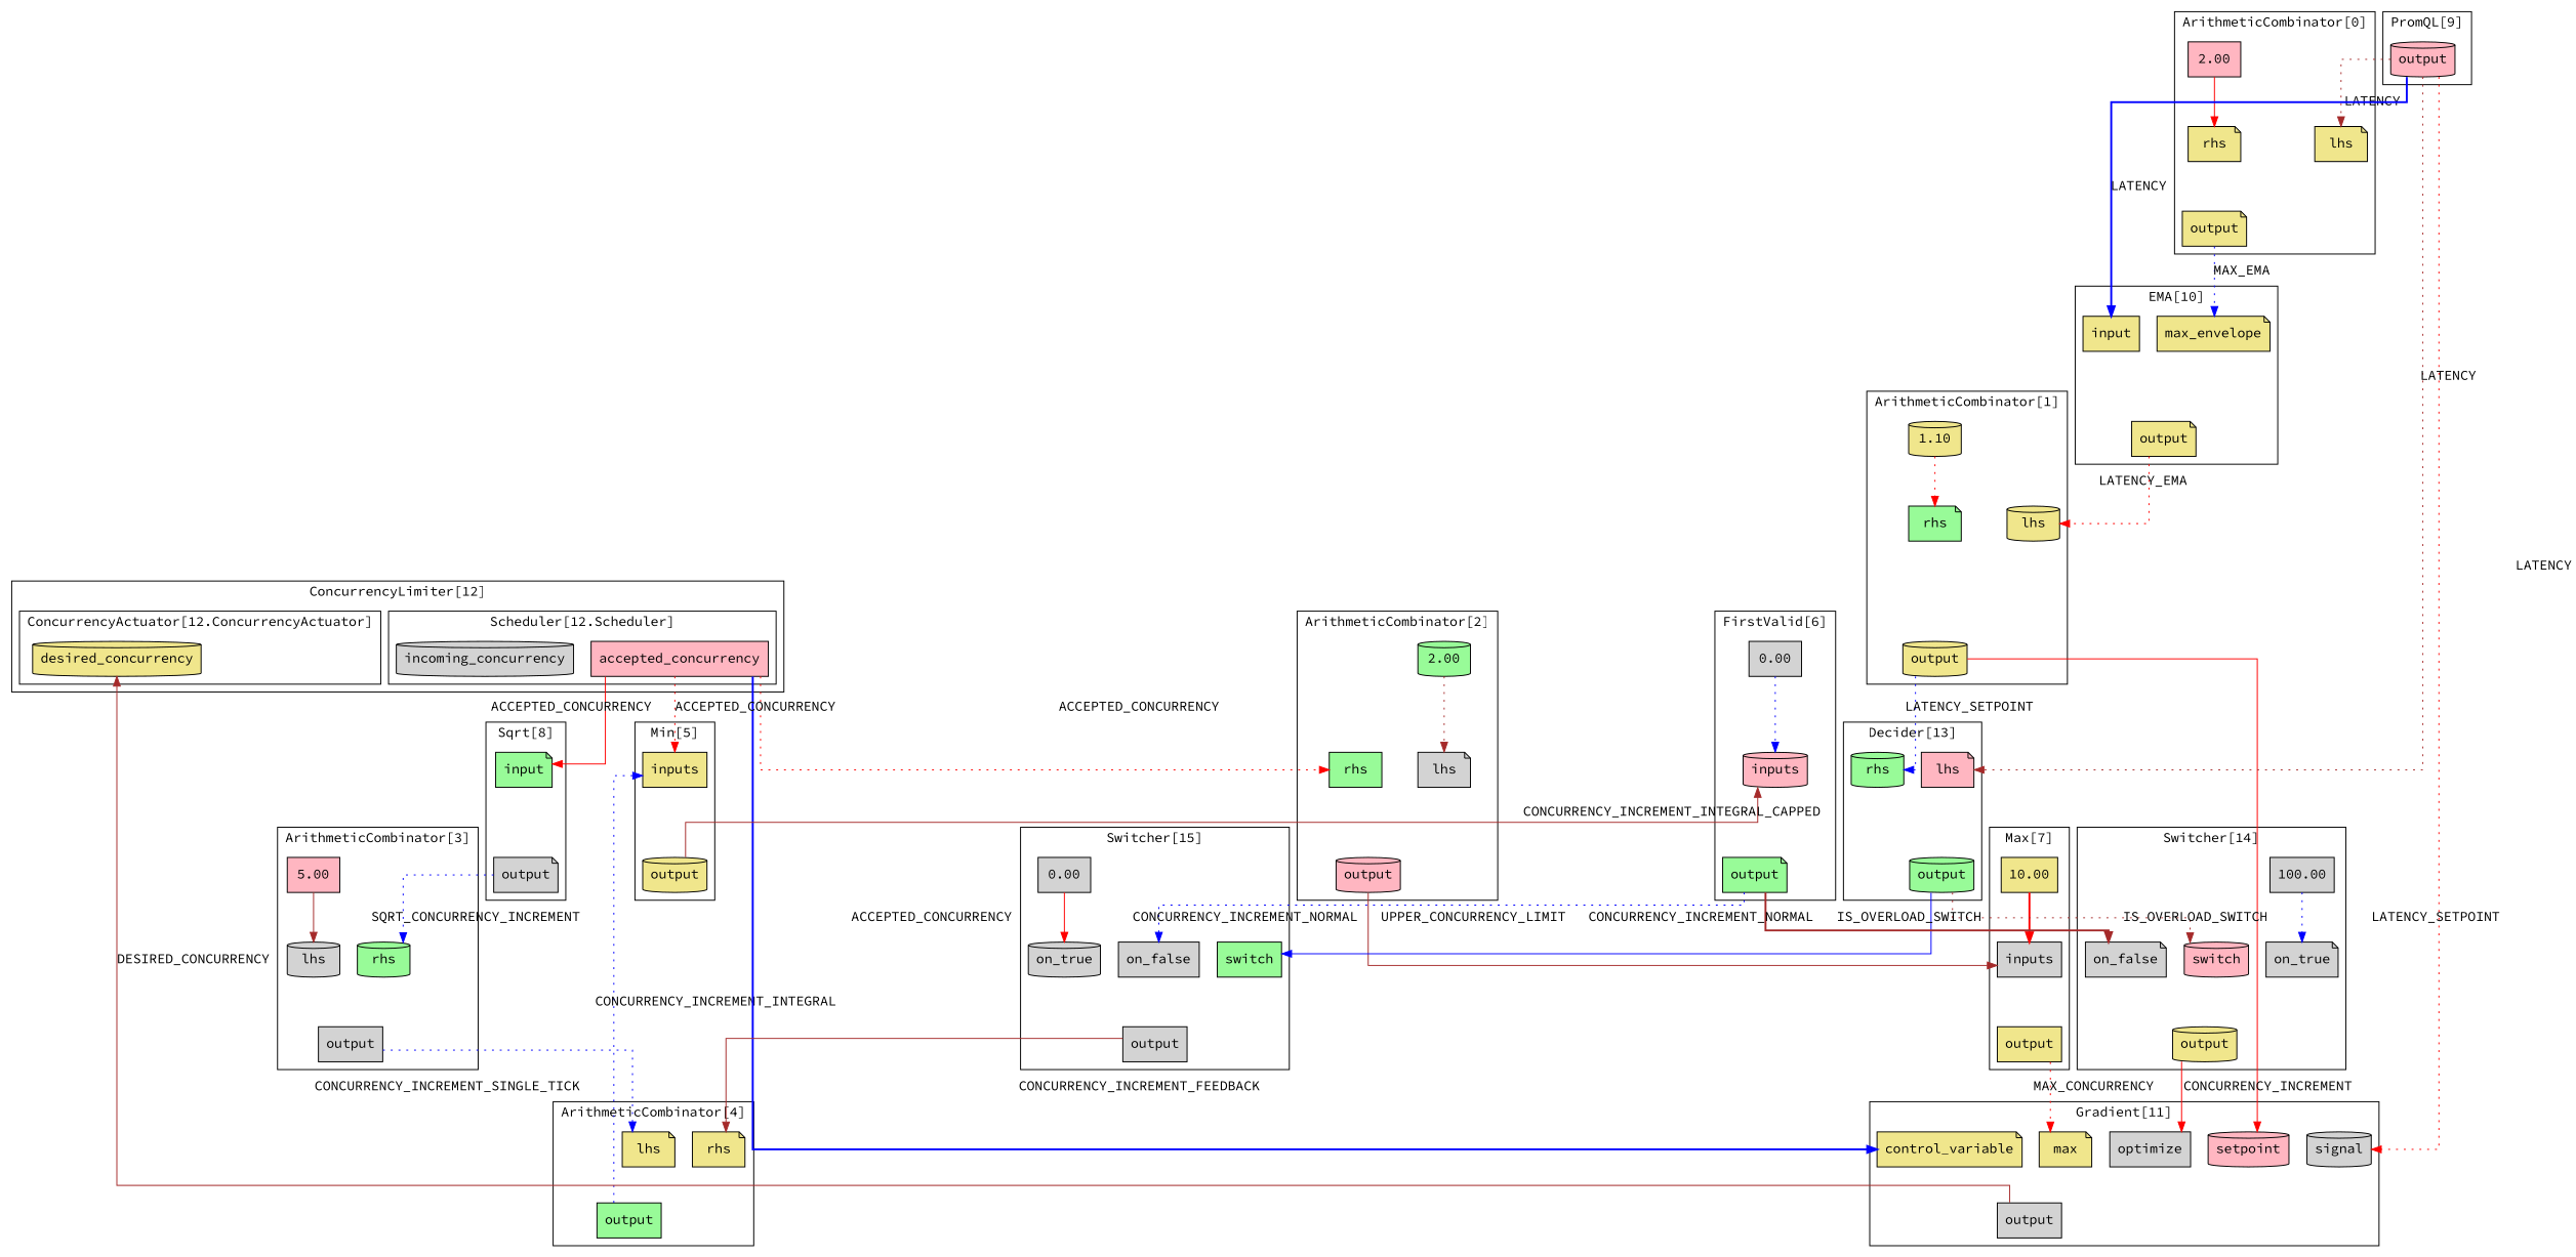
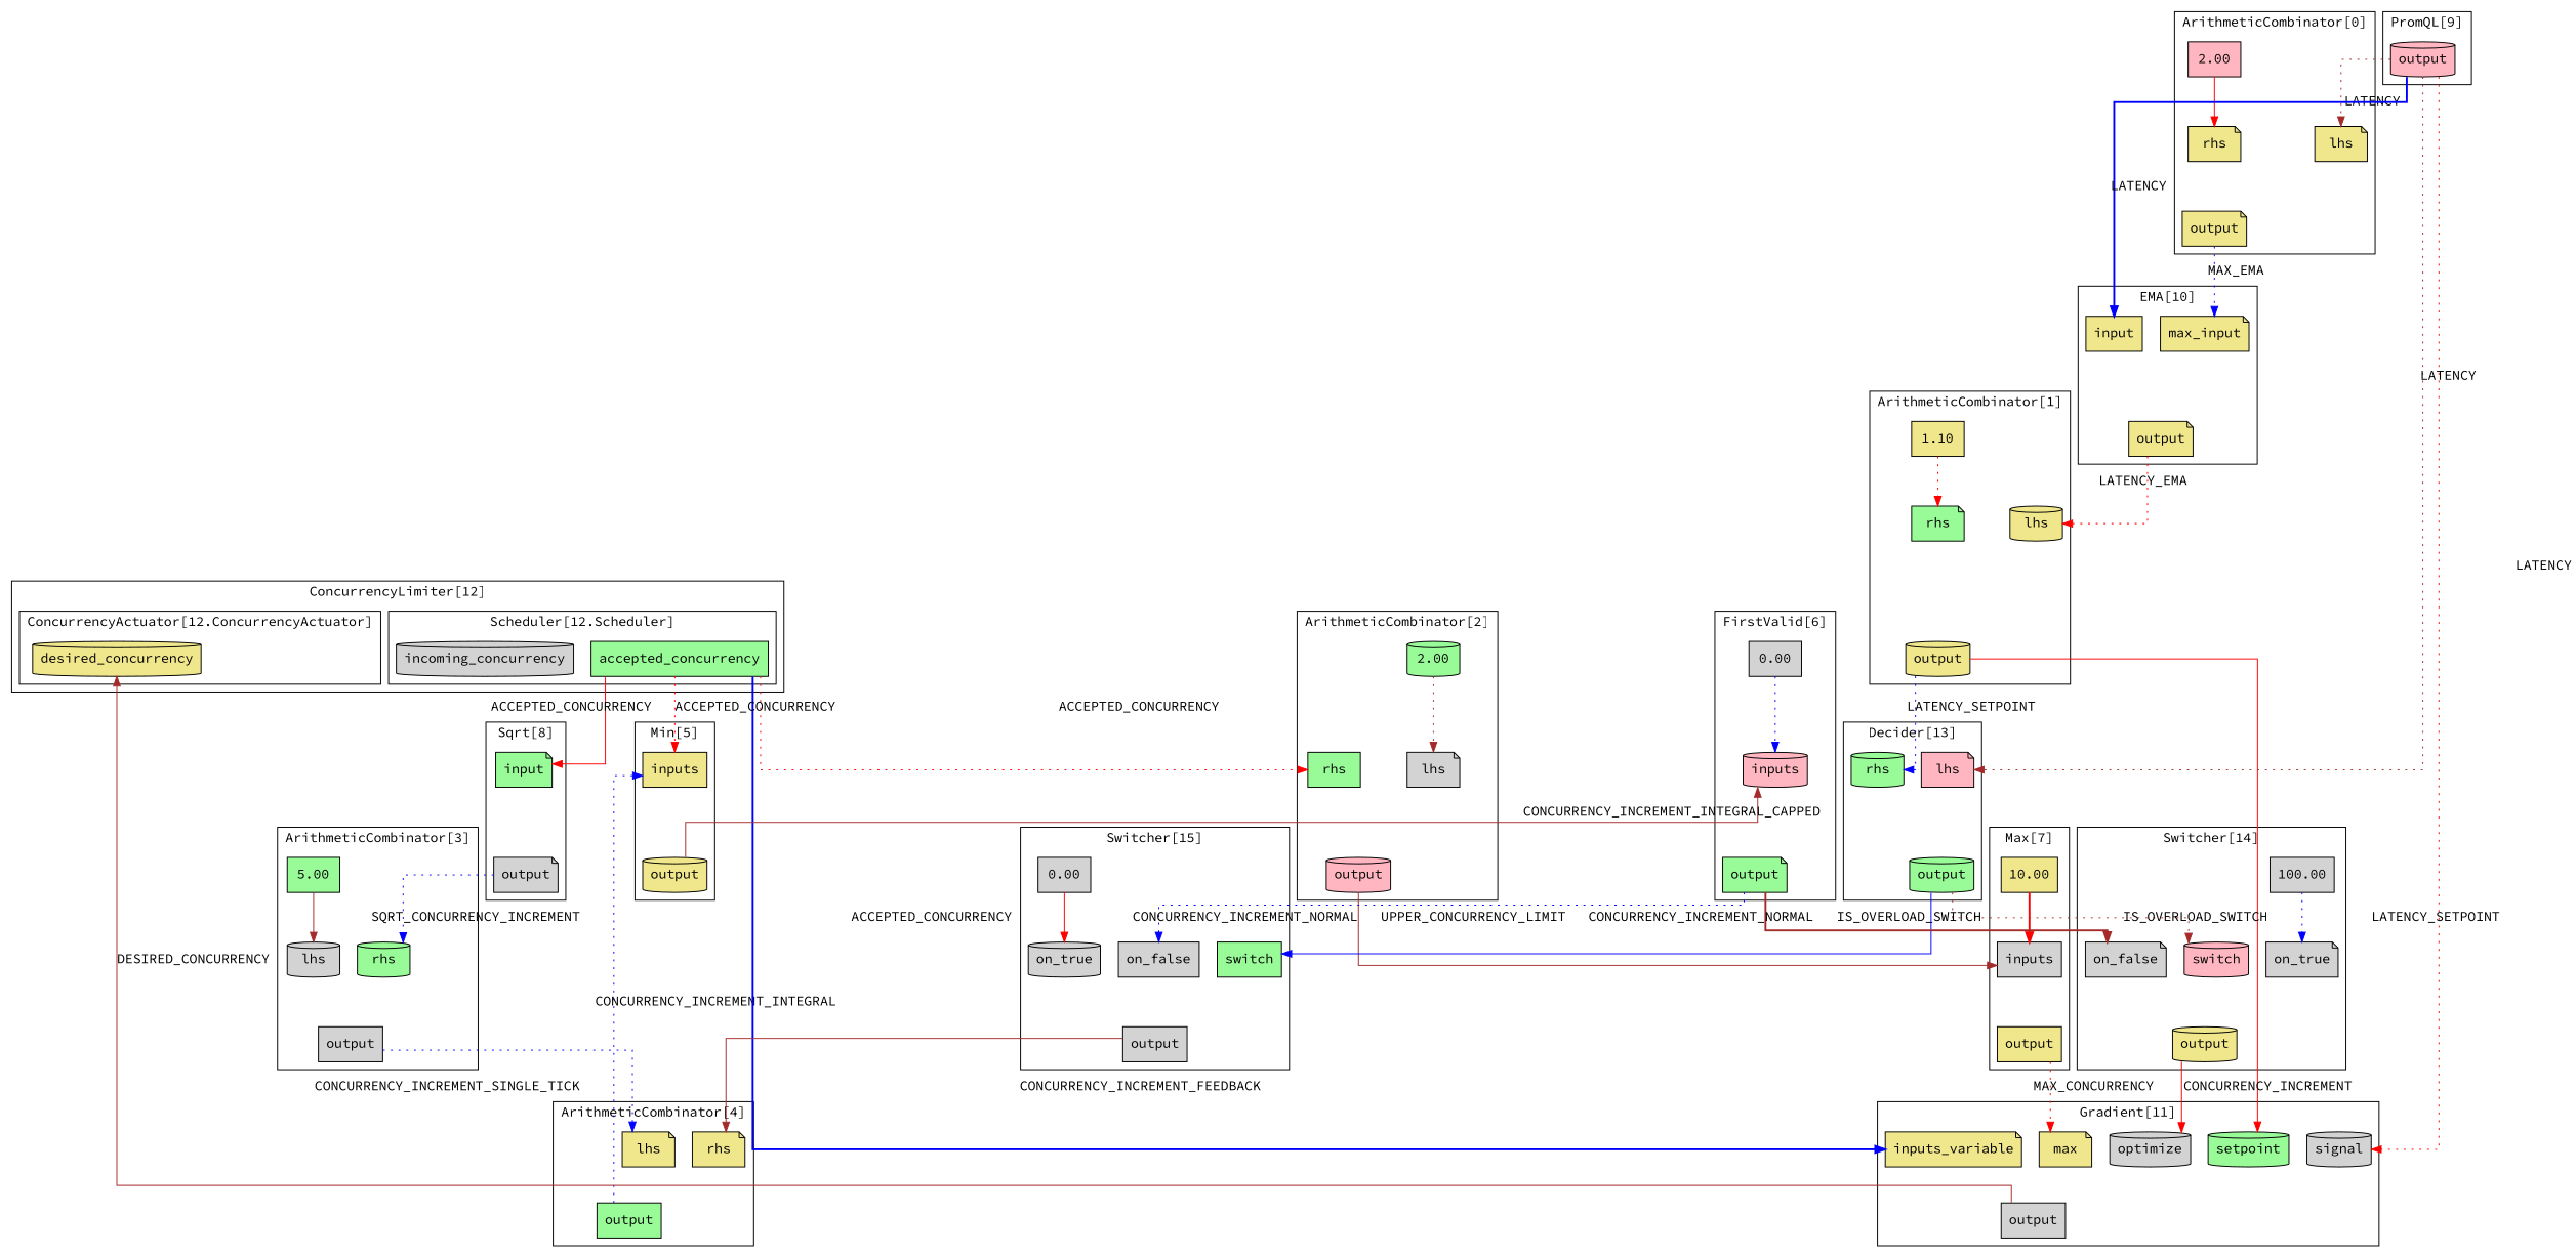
  digraph {
    fontname="Source Code Pro"
    rankdir=TB
    splines=ortho
    node [fillcolor=khaki fontname="Source Code Pro" shape=box style=filled]
    edge [fontname="Source Code Pro" style=dotted]
    n1 [label=lhs shape=note]
    n2 [label=rhs shape=note]
    n3 [label=output shape=note]
    n4 [fillcolor=lightpink label=2.00]
    n5 [label=lhs shape=cylinder]
    n6 [fillcolor=palegreen label=rhs shape=note]
    n7 [label=output shape=cylinder]
-   n8 [label=1.10 shape=cylinder]
+   n8 [label=1.10]
    n9 [fillcolor=lightpink label=output shape=cylinder]
    n10 [fillcolor=lightgrey label=lhs shape=note]
    n11 [fillcolor=palegreen label=rhs]
    n12 [fillcolor=palegreen label=2.00 shape=cylinder]
    n13 [fillcolor=lightgrey label=output]
    n14 [fillcolor=lightgrey label=lhs shape=cylinder]
    n15 [fillcolor=palegreen label=rhs shape=cylinder]
-   n16 [fillcolor=lightpink label=5.00]
+   n16 [fillcolor=palegreen label=5.00]
    n17 [label=lhs shape=note]
    n18 [label=rhs shape=note]
    n19 [fillcolor=palegreen label=output]
    n20 [fillcolor=lightgrey label=inputs]
    n21 [label=output]
    n22 [label=10.00]
    n23 [label=desired_concurrency shape=cylinder]
-   n24 [fillcolor=lightpink label=accepted_concurrency]
+   n24 [fillcolor=palegreen label=accepted_concurrency]
    n25 [fillcolor=lightgrey label=incoming_concurrency shape=cylinder]
    n26 [fillcolor=lightpink label=lhs shape=note]
    n27 [fillcolor=palegreen label=rhs shape=cylinder]
    n28 [fillcolor=palegreen label=output shape=cylinder]
    n29 [label=input]
-   n30 [label=max_envelope shape=note]
+   n30 [label=max_input shape=note]
    n31 [label=output shape=note]
    n32 [fillcolor=lightpink label=inputs shape=cylinder]
    n33 [fillcolor=palegreen label=output shape=note]
    n34 [fillcolor=lightgrey label=0.00]
-   n35 [label=control_variable shape=note]
+   n35 [label=inputs_variable shape=note]
    n36 [label=max shape=note]
-   n37 [fillcolor=lightgrey label=optimize]
-   n38 [fillcolor=lightpink label=setpoint shape=cylinder]
+   n37 [fillcolor=lightgrey label=optimize shape=cylinder]
+   n38 [fillcolor=palegreen label=setpoint shape=cylinder]
    n39 [fillcolor=lightgrey label=signal shape=cylinder]
    n40 [fillcolor=lightgrey label=output]
    n41 [label=output shape=cylinder]
    n42 [label=inputs]
    n43 [fillcolor=lightpink label=output shape=cylinder]
    n44 [fillcolor=palegreen label=input shape=note]
    n45 [fillcolor=lightgrey label=output shape=note]
    n46 [fillcolor=lightgrey label=on_false shape=note]
    n47 [fillcolor=lightgrey label=on_true shape=note]
    n48 [fillcolor=lightpink label=switch shape=cylinder]
    n49 [label=output shape=cylinder]
    n50 [fillcolor=lightgrey label=100.00]
    n51 [fillcolor=lightgrey label=on_false]
    n52 [fillcolor=lightgrey label=on_true shape=cylinder]
    n53 [fillcolor=palegreen label=switch]
    n54 [fillcolor=lightgrey label=output]
    n55 [fillcolor=lightgrey label=0.00]
    subgraph cluster_1 {
      label="ArithmeticCombinator[0]"
      n4
      subgraph sub_2 {
        label="ArithmeticCombinator[0]"
        rank=same
        n1
        n2
      }
      subgraph sub_3 {
        label="ArithmeticCombinator[0]"
        rank=same
        n3
      }
    }
    subgraph cluster_4 {
      label="ArithmeticCombinator[1]"
      n8
      subgraph sub_5 {
        label="ArithmeticCombinator[1]"
        rank=same
        n5
        n6
      }
      subgraph sub_6 {
        label="ArithmeticCombinator[1]"
        rank=same
        n7
      }
    }
    subgraph cluster_7 {
      label="ArithmeticCombinator[2]"
      n12
      subgraph sub_8 {
        label="ArithmeticCombinator[2]"
        rank=same
        n9
      }
      subgraph sub_9 {
        label="ArithmeticCombinator[2]"
        rank=same
        n10
        n11
      }
    }
    subgraph cluster_10 {
      label="ArithmeticCombinator[3]"
      n16
      subgraph sub_11 {
        label="ArithmeticCombinator[3]"
        rank=same
        n13
      }
      subgraph sub_12 {
        label="ArithmeticCombinator[3]"
        rank=same
        n14
        n15
      }
    }
    subgraph cluster_13 {
      label="ArithmeticCombinator[4]"
      subgraph sub_14 {
        label="ArithmeticCombinator[4]"
        rank=same
        n17
        n18
      }
      subgraph sub_15 {
        label="ArithmeticCombinator[4]"
        rank=same
        n19
      }
    }
    subgraph cluster_16 {
      label="Max[7]"
      n22
      subgraph sub_17 {
        label="Max[7]"
        rank=same
        n20
      }
      subgraph sub_18 {
        label="Max[7]"
        rank=same
        n21
      }
    }
    subgraph cluster_19 {
      label="ConcurrencyLimiter[12]"
      subgraph cluster_20 {
        label="ConcurrencyActuator[12.ConcurrencyActuator]"
        subgraph sub_21 {
          label="ConcurrencyActuator[12.ConcurrencyActuator]"
          rank=same
          n23
        }
      }
      subgraph cluster_22 {
        label="Scheduler[12.Scheduler]"
        subgraph sub_23 {
          label="Scheduler[12.Scheduler]"
          rank=same
          n24
          n25
        }
      }
    }
    subgraph cluster_24 {
      label="Decider[13]"
      subgraph sub_25 {
        label="Decider[13]"
        rank=same
        n26
        n27
      }
      subgraph sub_26 {
        label="Decider[13]"
        rank=same
        n28
      }
    }
    subgraph cluster_27 {
      label="EMA[10]"
      subgraph sub_28 {
        label="EMA[10]"
        rank=same
        n29
        n30
      }
      subgraph sub_29 {
        label="EMA[10]"
        rank=same
        n31
      }
    }
    subgraph cluster_30 {
      label="FirstValid[6]"
      n34
      subgraph sub_31 {
        label="FirstValid[6]"
        rank=same
        n32
      }
      subgraph sub_32 {
        label="FirstValid[6]"
        rank=same
        n33
      }
    }
    subgraph cluster_33 {
      label="Gradient[11]"
      subgraph sub_34 {
        label="Gradient[11]"
        rank=same
        n35
        n36
        n37
        n38
        n39
      }
      subgraph sub_35 {
        label="Gradient[11]"
        rank=same
        n40
      }
    }
    subgraph cluster_36 {
      label="Min[5]"
      subgraph sub_37 {
        label="Min[5]"
        rank=same
        n41
      }
      subgraph sub_38 {
        label="Min[5]"
        rank=same
        n42
      }
    }
    subgraph cluster_39 {
      label="PromQL[9]"
      subgraph sub_40 {
        label="PromQL[9]"
        rank=same
        n43
      }
    }
    subgraph cluster_41 {
      label="Sqrt[8]"
      subgraph sub_42 {
        label="Sqrt[8]"
        rank=same
        n44
      }
      subgraph sub_43 {
        label="Sqrt[8]"
        rank=same
        n45
      }
    }
    subgraph cluster_44 {
      label="Switcher[14]"
      n50
      subgraph sub_45 {
        label="Switcher[14]"
        rank=same
        n46
        n47
        n48
      }
      subgraph sub_46 {
        label="Switcher[14]"
        rank=same
        n49
      }
    }
    subgraph cluster_47 {
      label="Switcher[15]"
      n55
      subgraph sub_48 {
        label="Switcher[15]"
        rank=same
        n51
        n52
        n53
      }
      subgraph sub_49 {
        label="Switcher[15]"
        rank=same
        n54
      }
    }
    n2 -> n3 [style=invis]
    n3 -> n30 [color=blue label=MAX_EMA]
    n4 -> n2 [color=red style=solid]
    n6 -> n7 [style=invis]
    n7 -> n27 [color=blue label=LATENCY_SETPOINT]
    n7 -> n38 [color=red label=LATENCY_SETPOINT style=solid]
    n8 -> n6 [color=red]
    n9 -> n20 [color=brown label=UPPER_CONCURRENCY_LIMIT style=solid]
    n11 -> n9 [style=invis]
    n12 -> n10 [color=brown]
    n13 -> n17 [color=blue label=CONCURRENCY_INCREMENT_SINGLE_TICK]
    n15 -> n13 [style=invis]
    n16 -> n14 [color=brown style=solid]
    n18 -> n19 [style=invis]
    n19 -> n42 [color=blue label=CONCURRENCY_INCREMENT_INTEGRAL]
    n20 -> n21 [style=invis]
    n21 -> n36 [color=red label=MAX_CONCURRENCY]
    n22 -> n20 [color=red style=bold]
    n24 -> n11 [color=red label=ACCEPTED_CONCURRENCY]
    n24 -> n35 [color=blue label=ACCEPTED_CONCURRENCY style=bold]
    n24 -> n42 [color=red label=ACCEPTED_CONCURRENCY]
    n24 -> n44 [color=red label=ACCEPTED_CONCURRENCY style=solid]
    n26 -> n28 [style=invis]
    n28 -> n48 [color=brown label=IS_OVERLOAD_SWITCH]
    n28 -> n53 [color=blue label=IS_OVERLOAD_SWITCH style=solid]
    n30 -> n31 [style=invis]
    n31 -> n5 [color=red label=LATENCY_EMA]
    n32 -> n33 [style=invis]
    n33 -> n46 [color=brown label=CONCURRENCY_INCREMENT_NORMAL style=bold]
    n33 -> n51 [color=blue label=CONCURRENCY_INCREMENT_NORMAL]
    n34 -> n32 [color=blue]
    n37 -> n40 [style=invis]
    n40 -> n23 [color=brown label=DESIRED_CONCURRENCY style=solid]
    n41 -> n32 [color=brown label=CONCURRENCY_INCREMENT_INTEGRAL_CAPPED style=solid]
    n42 -> n41 [style=invis]
    n43 -> n1 [color=brown label=LATENCY]
    n43 -> n26 [color=brown label=LATENCY]
    n43 -> n29 [color=blue label=LATENCY style=bold]
    n43 -> n39 [color=red label=LATENCY]
    n44 -> n45 [style=invis]
    n45 -> n15 [color=blue label=SQRT_CONCURRENCY_INCREMENT]
    n48 -> n49 [style=invis]
    n49 -> n37 [color=red label=CONCURRENCY_INCREMENT style=solid]
    n50 -> n47 [color=blue]
    n53 -> n54 [style=invis]
    n54 -> n18 [color=brown label=CONCURRENCY_INCREMENT_FEEDBACK style=solid]
    n55 -> n52 [color=red style=solid]
  }
